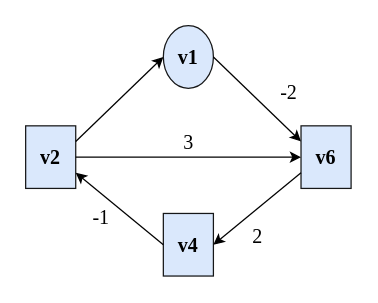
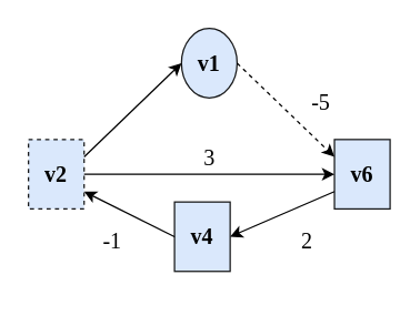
  <mxCell id="0" />
  <mxCell id="1" parent="0" />
  <mxCell id="2" value="&lt;b&gt;&lt;font style=&quot;font-size: 16px;&quot; face=&quot;Verdana&quot;&gt;v1&lt;/font&gt;&lt;/b&gt;" style="ellipse;whiteSpace=wrap;html=1;fillColor=#dae8fc;strokeColor=#161718;" parent="1" vertex="1"><mxGeometry x="130" y="20" width="40" height="50" as="geometry" /></mxCell>
- <mxCell id="3" value="&lt;b&gt;&lt;font style=&quot;font-size: 16px;&quot; face=&quot;Verdana&quot;&gt;v2&lt;/font&gt;&lt;/b&gt;" style="rounded=0;whiteSpace=wrap;html=1;fillColor=#dae8fc;strokeColor=#161718;" vertex="1" parent="1"><mxGeometry x="20" y="100" width="40" height="50" as="geometry" /></mxCell>
+ <mxCell id="3" value="&lt;b&gt;&lt;font style=&quot;font-size: 16px;&quot; face=&quot;Verdana&quot;&gt;v2&lt;/font&gt;&lt;/b&gt;" style="rounded=0;whiteSpace=wrap;html=1;fillColor=#dae8fc;strokeColor=#161718;dashed=1;" vertex="1" parent="1"><mxGeometry x="20" y="100" width="40" height="50" as="geometry" /></mxCell>
  <mxCell id="4" value="&lt;b&gt;&lt;font style=&quot;font-size: 16px;&quot; face=&quot;Verdana&quot;&gt;v6&lt;/font&gt;&lt;/b&gt;" style="rounded=0;whiteSpace=wrap;html=1;fillColor=#dae8fc;strokeColor=#161718;" vertex="1" parent="1"><mxGeometry x="240" y="100" width="40" height="50" as="geometry" /></mxCell>
- <mxCell id="5" value="&lt;b&gt;&lt;font style=&quot;font-size: 16px;&quot; face=&quot;Verdana&quot;&gt;v4&lt;/font&gt;&lt;/b&gt;" style="rounded=0;whiteSpace=wrap;html=1;fillColor=#dae8fc;strokeColor=#161718;" vertex="1" parent="1"><mxGeometry x="130" y="170" width="40" height="50" as="geometry" /></mxCell>
+ <mxCell id="5" value="&lt;b&gt;&lt;font style=&quot;font-size: 16px;&quot; face=&quot;Verdana&quot;&gt;v4&lt;/font&gt;&lt;/b&gt;" style="rounded=0;whiteSpace=wrap;html=1;fillColor=#dae8fc;strokeColor=#161718;" vertex="1" parent="1"><mxGeometry x="125" y="145" width="40" height="50" as="geometry" /></mxCell>
  <mxCell id="6" value="" style="endArrow=classic;html=1;rounded=0;exitX=1;exitY=0.25;exitDx=0;exitDy=0;entryX=0;entryY=0.5;entryDx=0;entryDy=0;" edge="1" parent="1" source="3" target="2"><mxGeometry width="50" height="50" relative="1" as="geometry"><mxPoint x="30" y="100" as="sourcePoint" /><mxPoint x="80" y="50" as="targetPoint" /></mxGeometry></mxCell>
- <mxCell id="7" value="" style="endArrow=classic;html=1;rounded=0;exitX=1;exitY=0.5;exitDx=0;exitDy=0;entryX=0;entryY=0.25;entryDx=0;entryDy=0;" edge="1" parent="1" source="2" target="4"><mxGeometry width="50" height="50" relative="1" as="geometry"><mxPoint x="150" y="170" as="sourcePoint" /><mxPoint x="200" y="120" as="targetPoint" /></mxGeometry></mxCell>
+ <mxCell id="7" value="" style="endArrow=classic;html=1;rounded=0;exitX=1;exitY=0.5;exitDx=0;exitDy=0;entryX=0;entryY=0.25;entryDx=0;entryDy=0;dashed=1;" edge="1" parent="1" source="2" target="4"><mxGeometry width="50" height="50" relative="1" as="geometry"><mxPoint x="150" y="170" as="sourcePoint" /><mxPoint x="200" y="120" as="targetPoint" /></mxGeometry></mxCell>
  <mxCell id="8" value="" style="endArrow=classic;html=1;rounded=0;exitX=1;exitY=0.5;exitDx=0;exitDy=0;entryX=0;entryY=0.5;entryDx=0;entryDy=0;" edge="1" parent="1" source="3" target="4"><mxGeometry width="50" height="50" relative="1" as="geometry"><mxPoint x="150" y="170" as="sourcePoint" /><mxPoint x="200" y="120" as="targetPoint" /></mxGeometry></mxCell>
  <mxCell id="9" value="" style="endArrow=none;html=1;rounded=0;exitX=1;exitY=0.75;exitDx=0;exitDy=0;entryX=0;entryY=0.5;entryDx=0;entryDy=0;startArrow=classic;startFill=1;endFill=0;" edge="1" parent="1" source="3" target="5"><mxGeometry width="50" height="50" relative="1" as="geometry"><mxPoint x="150" y="170" as="sourcePoint" /><mxPoint x="200" y="120" as="targetPoint" /></mxGeometry></mxCell>
  <mxCell id="10" value="" style="endArrow=classic;html=1;rounded=0;exitX=0;exitY=0.75;exitDx=0;exitDy=0;entryX=1;entryY=0.5;entryDx=0;entryDy=0;" edge="1" parent="1" source="4" target="5"><mxGeometry width="50" height="50" relative="1" as="geometry"><mxPoint x="150" y="170" as="sourcePoint" /><mxPoint x="200" y="120" as="targetPoint" /></mxGeometry></mxCell>
- <mxCell id="11" value="&lt;font face=&quot;Verdana&quot; style=&quot;font-size: 16px;&quot;&gt;-2&lt;/font&gt;" style="text;html=1;align=center;verticalAlign=middle;resizable=0;points=[];autosize=1;strokeColor=none;fillColor=none;" vertex="1" parent="1"><mxGeometry x="210" y="58" width="40" height="30" as="geometry" /></mxCell>
+ <mxCell id="11" value="&lt;font face=&quot;Verdana&quot; style=&quot;font-size: 16px;&quot;&gt;-5&lt;/font&gt;" style="text;html=1;align=center;verticalAlign=middle;resizable=0;points=[];autosize=1;strokeColor=none;fillColor=none;" vertex="1" parent="1"><mxGeometry x="210" y="58" width="40" height="30" as="geometry" /></mxCell>
  <mxCell id="12" value="&lt;font face=&quot;Verdana&quot; style=&quot;font-size: 16px;&quot;&gt;3&lt;/font&gt;" style="text;html=1;align=center;verticalAlign=middle;resizable=0;points=[];autosize=1;strokeColor=none;fillColor=none;" vertex="1" parent="1"><mxGeometry x="135" y="98" width="30" height="30" as="geometry" /></mxCell>
  <mxCell id="13" value="&lt;font face=&quot;Verdana&quot; style=&quot;font-size: 16px;&quot;&gt;-1&lt;/font&gt;" style="text;html=1;align=center;verticalAlign=middle;resizable=0;points=[];autosize=1;strokeColor=none;fillColor=none;" vertex="1" parent="1"><mxGeometry x="60" y="158" width="40" height="30" as="geometry" /></mxCell>
- <mxCell id="14" value="&lt;font face=&quot;Verdana&quot; style=&quot;font-size: 16px;&quot;&gt;2&lt;/font&gt;" style="text;html=1;align=center;verticalAlign=middle;resizable=0;points=[];autosize=1;strokeColor=none;fillColor=none;" vertex="1" parent="1"><mxGeometry x="190" y="173" width="30" height="30" as="geometry" /></mxCell>
+ <mxCell id="14" value="&lt;font face=&quot;Verdana&quot; style=&quot;font-size: 16px;&quot;&gt;2&lt;/font&gt;" style="text;html=1;align=center;verticalAlign=middle;resizable=0;points=[];autosize=1;strokeColor=none;fillColor=none;" vertex="1" parent="1"><mxGeometry x="205" y="158" width="30" height="30" as="geometry" /></mxCell>
